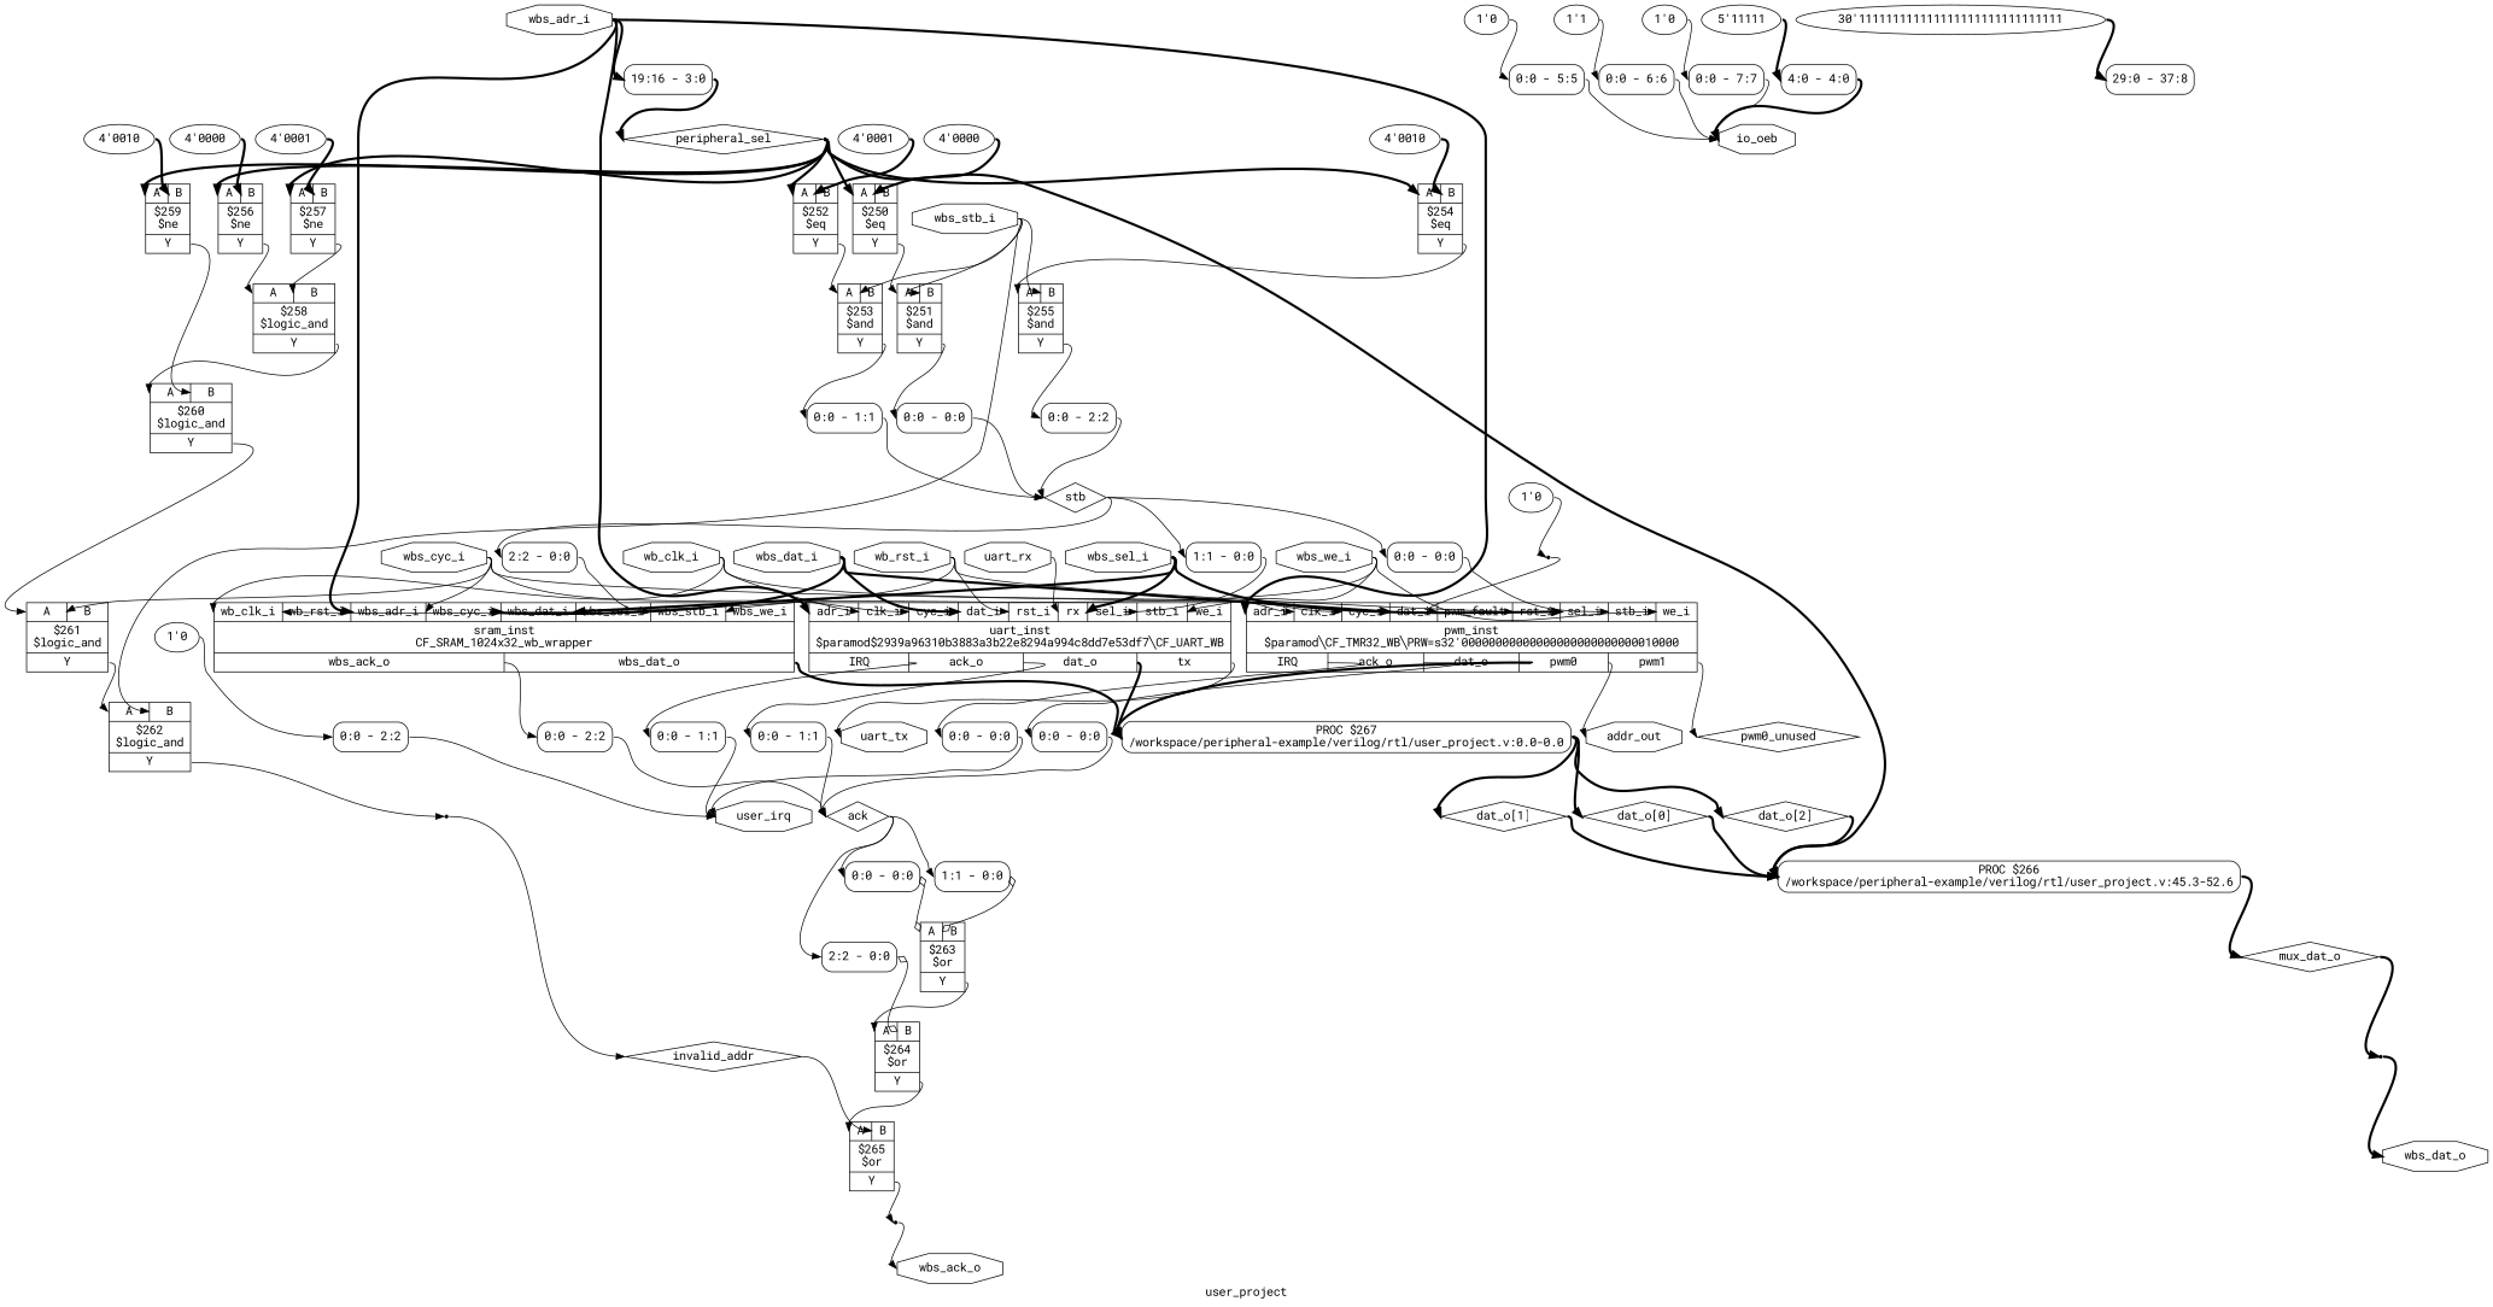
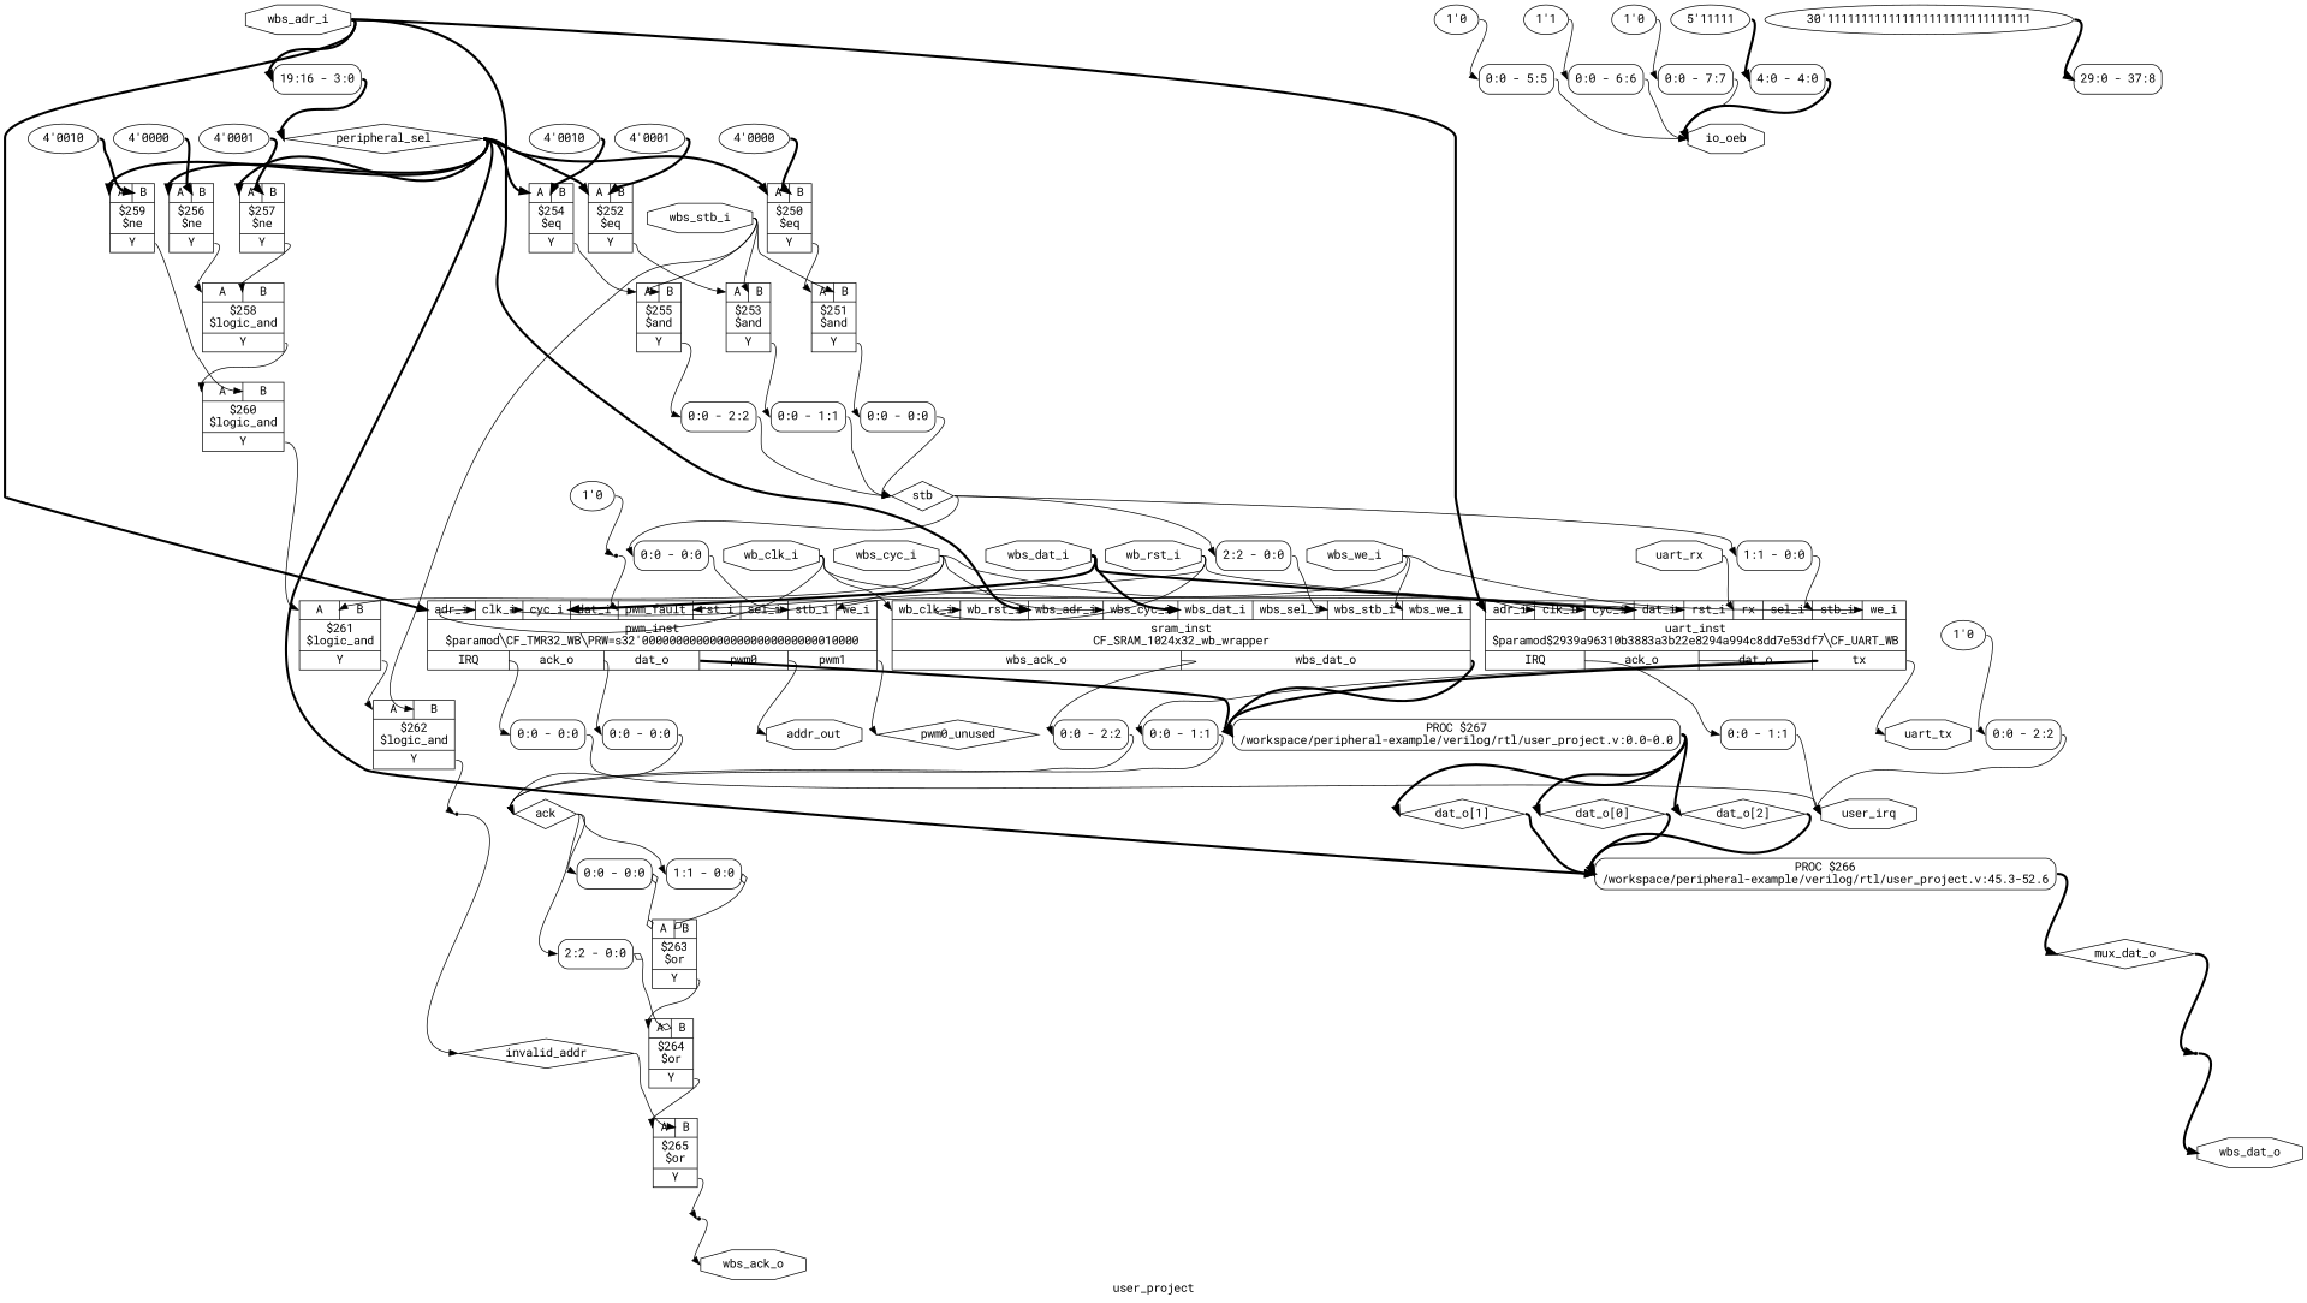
  digraph {
    fontname="Roboto Mono"
    label=user_project
    rankdir=TB
    remincross=true
    node [color=black fontcolor=black fontname="Roboto Mono" shape=record]
    edge [color=black fontcolor=black fontname="Roboto Mono" headport=w tailport=e]
    n1 [label="dat_o[2]" shape=diamond]
    n2 [label="PROC $266\n/workspace/peripheral-example/verilog/rtl/user_project.v:45.3-52.6" shape=box style=rounded color="" fontcolor=""]
    n3 [label=mux_dat_o shape=diamond]
    n4 [label="dat_o[1]" shape=diamond]
    n5 [label="dat_o[0]" shape=diamond]
    n6 [label=pwm0_unused shape=diamond]
    n7 [label=invalid_addr shape=diamond]
    n8 [label="{{<p77> A|<p78> B}|$265\n$or|{<p79> Y}}" color="" fontcolor=""]
    x16 [shape=point color="" fontcolor=""]
    x17 [shape=point color="" fontcolor=""]
    n11 [label=wbs_dat_o shape=octagon]
    n12 [label=ack shape=diamond]
    n13 [label="<s0> 2:2 - 0:0 " style=rounded]
    n14 [label="<s0> 1:1 - 0:0 " style=rounded]
    n15 [label="<s0> 0:0 - 0:0 " style=rounded]
    n16 [label="{{<p77> A|<p78> B}|$264\n$or|{<p79> Y}}" color="" fontcolor=""]
    n17 [label="{{<p77> A|<p78> B}|$263\n$or|{<p79> Y}}" color="" fontcolor=""]
    n18 [label=stb shape=diamond]
    n19 [label="<s0> 0:0 - 0:0 " style=rounded]
    n20 [label="<s0> 1:1 - 0:0 " style=rounded]
    n21 [label="<s0> 2:2 - 0:0 " style=rounded]
    n22 [label="{{<p59> adr_i|<p60> clk_i|<p61> cyc_i|<p62> dat_i|<p73> pwm_fault|<p63> rst_i|<p65> sel_i|<p66> stb_i|<p67> we_i}|pwm_inst\n$paramod&#9586;CF_TMR32_WB&#9586;PRW=s32'00000000000000000000000000010000|{<p68> IRQ|<p69> ack_o|<p70> dat_o|<p74> pwm0|<p75> pwm1}}" color="" fontcolor=""]
    n23 [label="{{<p59> adr_i|<p60> clk_i|<p61> cyc_i|<p62> dat_i|<p63> rst_i|<p64> rx|<p65> sel_i|<p66> stb_i|<p67> we_i}|uart_inst\n$paramod$2939a96310b3883a3b22e8294a994c8dd7e53df7&#9586;CF_UART_WB|{<p68> IRQ|<p69> ack_o|<p70> dat_o|<p71> tx}}" color="" fontcolor=""]
    n24 [label="{{<p57> wb_clk_i|<p56> wb_rst_i|<p51> wbs_adr_i|<p55> wbs_cyc_i|<p50> wbs_dat_i|<p52> wbs_sel_i|<p54> wbs_stb_i|<p53> wbs_we_i}|sram_inst\nCF_SRAM_1024x32_wb_wrapper|{<p49> wbs_ack_o|<p48> wbs_dat_o}}" color="" fontcolor=""]
    n25 [label=peripheral_sel shape=diamond]
    n26 [label="{{<p77> A|<p78> B}|$259\n$ne|{<p79> Y}}" color="" fontcolor=""]
    n27 [label="{{<p77> A|<p78> B}|$257\n$ne|{<p79> Y}}" color="" fontcolor=""]
    n28 [label="{{<p77> A|<p78> B}|$256\n$ne|{<p79> Y}}" color="" fontcolor=""]
    n29 [label="{{<p77> A|<p78> B}|$254\n$eq|{<p79> Y}}" color="" fontcolor=""]
    n30 [label="{{<p77> A|<p78> B}|$252\n$eq|{<p79> Y}}" color="" fontcolor=""]
    n31 [label="{{<p77> A|<p78> B}|$250\n$eq|{<p79> Y}}" color="" fontcolor=""]
    n32 [label="{{<p77> A|<p78> B}|$260\n$logic_and|{<p79> Y}}" color="" fontcolor=""]
    n33 [label="{{<p77> A|<p78> B}|$258\n$logic_and|{<p79> Y}}" color="" fontcolor=""]
    n34 [label="{{<p77> A|<p78> B}|$255\n$and|{<p79> Y}}" color="" fontcolor=""]
    n35 [label="{{<p77> A|<p78> B}|$253\n$and|{<p79> Y}}" color="" fontcolor=""]
    n36 [label="{{<p77> A|<p78> B}|$251\n$and|{<p79> Y}}" color="" fontcolor=""]
    n37 [label=io_oeb shape=octagon]
    n38 [label=addr_out shape=octagon]
    n39 [label=uart_tx shape=octagon]
    n40 [label=uart_rx shape=octagon]
    n41 [label="PROC $267\n/workspace/peripheral-example/verilog/rtl/user_project.v:0.0-0.0" shape=box style=rounded color="" fontcolor=""]
    n42 [label="<s0> 0:0 - 1:1 " style=rounded]
    n43 [label="<s0> 0:0 - 1:1 " style=rounded]
    n44 [label=user_irq shape=octagon]
    n45 [label=wbs_ack_o shape=octagon]
    n46 [label=wbs_dat_i shape=octagon]
    n47 [label="<s0> 0:0 - 2:2 " style=rounded]
    n48 [label="<s0> 0:0 - 0:0 " style=rounded]
    n49 [label="<s0> 0:0 - 0:0 " style=rounded]
    n50 [label=wbs_adr_i shape=octagon]
    n51 [label="<s0> 19:16 - 3:0 " style=rounded]
-   n52 [label=wbs_sel_i shape=octagon]
    n53 [label=wbs_we_i shape=octagon]
    n54 [label=wbs_stb_i shape=octagon]
    n55 [label="{{<p77> A|<p78> B}|$262\n$logic_and|{<p79> Y}}" color="" fontcolor=""]
    x15 [shape=point color="" fontcolor=""]
    n57 [label="<s0> 0:0 - 2:2 " style=rounded]
    n58 [label="<s0> 0:0 - 1:1 " style=rounded]
    n59 [label="<s0> 0:0 - 0:0 " style=rounded]
    n60 [label=wbs_cyc_i shape=octagon]
    n61 [label="{{<p77> A|<p78> B}|$261\n$logic_and|{<p79> Y}}" color="" fontcolor=""]
    n62 [label=wb_rst_i shape=octagon]
    n63 [label=wb_clk_i shape=octagon]
    n64 [label="4'0010" color="" fontcolor="" shape=""]
    n65 [label="4'0001" color="" fontcolor="" shape=""]
    n66 [label="4'0000" color="" fontcolor="" shape=""]
    n67 [label="4'0010" color="" fontcolor="" shape=""]
    n68 [label="4'0001" color="" fontcolor="" shape=""]
    n69 [label="4'0000" color="" fontcolor="" shape=""]
    n70 [label="1'0" color="" fontcolor="" shape=""]
    n71 [label="<s0> 0:0 - 2:2 " style=rounded]
    n72 [label="1'0" color="" fontcolor="" shape=""]
    n73 [label="<s0> 0:0 - 5:5 " style=rounded]
    n74 [label="1'1" color="" fontcolor="" shape=""]
    n75 [label="<s0> 0:0 - 6:6 " style=rounded]
    n76 [label="1'0" color="" fontcolor="" shape=""]
    n77 [label="<s0> 0:0 - 7:7 " style=rounded]
    n78 [label="30'111111111111111111111111111111" color="" fontcolor="" shape=""]
    n79 [label="<s0> 29:0 - 37:8 " style=rounded]
    n80 [label="5'11111" color="" fontcolor="" shape=""]
    n81 [label="<s0> 4:0 - 4:0 " style=rounded]
    n82 [label="1'0" color="" fontcolor="" shape=""]
    x34 [shape=point color="" fontcolor=""]
    n1 -> n2 [style="setlinewidth(3)"]
    n2 -> n3 [style="setlinewidth(3)"]
    n3 -> x17 [style="setlinewidth(3)"]
    n4 -> n2 [style="setlinewidth(3)"]
    n5 -> n2 [style="setlinewidth(3)"]
    n7 -> n8 [headport="p78:w"]
    n8 -> x16 [tailport="p79:e"]
    x16 -> n45
    x17 -> n11 [style="setlinewidth(3)"]
    n12 -> n13 [headport="s0:w"]
    n12 -> n14 [headport="s0:w"]
    n12 -> n15 [headport="s0:w"]
    n13 -> n16 [arrowhead=odiamond arrowtail=odiamond dir=both headport="p78:w"]
    n14 -> n17 [arrowhead=odiamond arrowtail=odiamond dir=both headport="p78:w"]
    n15 -> n17 [arrowhead=odiamond arrowtail=odiamond dir=both headport="p77:w"]
    n16 -> n8 [headport="p77:w" tailport="p79:e"]
    n17 -> n16 [headport="p77:w" tailport="p79:e"]
    n18 -> n19 [headport="s0:w"]
    n18 -> n20 [headport="s0:w"]
    n18 -> n21 [headport="s0:w"]
    n19 -> n22 [headport="p66:w"]
    n20 -> n23 [headport="p66:w"]
    n21 -> n24 [headport="p54:w"]
    n22 -> n6 [tailport="p75:e"]
    n22 -> n38 [tailport="p74:e"]
    n22 -> n41 [style="setlinewidth(3)" tailport="p70:e"]
    n22 -> n48 [tailport="p69:e"]
    n22 -> n49 [tailport="p68:e"]
    n23 -> n39 [tailport="p71:e"]
    n23 -> n41 [style="setlinewidth(3)" tailport="p70:e"]
    n23 -> n42 [tailport="p69:e"]
    n23 -> n43 [tailport="p68:e"]
    n24 -> n41 [style="setlinewidth(3)" tailport="p48:e"]
    n24 -> n47 [tailport="p49:e"]
    n25 -> n2 [style="setlinewidth(3)"]
    n25 -> n26 [headport="p77:w" style="setlinewidth(3)"]
    n25 -> n27 [headport="p77:w" style="setlinewidth(3)"]
    n25 -> n28 [headport="p77:w" style="setlinewidth(3)"]
    n25 -> n29 [headport="p77:w" style="setlinewidth(3)"]
    n25 -> n30 [headport="p77:w" style="setlinewidth(3)"]
    n25 -> n31 [headport="p77:w" style="setlinewidth(3)"]
    n26 -> n32 [headport="p78:w" tailport="p79:e"]
    n27 -> n33 [headport="p78:w" tailport="p79:e"]
    n28 -> n33 [headport="p77:w" tailport="p79:e"]
    n29 -> n34 [headport="p77:w" tailport="p79:e"]
    n30 -> n35 [headport="p77:w" tailport="p79:e"]
    n31 -> n36 [headport="p77:w" tailport="p79:e"]
    n32 -> n61 [headport="p77:w" tailport="p79:e"]
    n33 -> n32 [headport="p77:w" tailport="p79:e"]
    n34 -> n57 [tailport="p79:e"]
    n35 -> n58 [tailport="p79:e"]
    n36 -> n59 [tailport="p79:e"]
    n40 -> n23 [headport="p64:w"]
    n41 -> n1 [style="setlinewidth(3)"]
    n41 -> n4 [style="setlinewidth(3)"]
    n41 -> n5 [style="setlinewidth(3)"]
    n42 -> n12 [tailport="s0:e"]
    n43 -> n44 [tailport="s0:e"]
    n46 -> n22 [headport="p62:w" style="setlinewidth(3)"]
    n46 -> n23 [headport="p62:w" style="setlinewidth(3)"]
    n46 -> n24 [headport="p50:w" style="setlinewidth(3)"]
    n47 -> n12 [tailport="s0:e"]
    n48 -> n12 [tailport="s0:e"]
    n49 -> n44 [tailport="s0:e"]
    n50 -> n22 [headport="p59:w" style="setlinewidth(3)"]
    n50 -> n23 [headport="p59:w" style="setlinewidth(3)"]
    n50 -> n24 [headport="p51:w" style="setlinewidth(3)"]
    n50 -> n51 [headport="s0:w" style="setlinewidth(3)"]
    n51 -> n25 [style="setlinewidth(3)"]
-   n52 -> n22 [headport="p65:w" style="setlinewidth(3)"]
-   n52 -> n23 [headport="p65:w" style="setlinewidth(3)"]
-   n52 -> n24 [headport="p52:w" style="setlinewidth(3)"]
    n53 -> n22 [headport="p67:w"]
    n53 -> n23 [headport="p67:w"]
    n53 -> n24 [headport="p53:w"]
    n54 -> n34 [headport="p78:w"]
    n54 -> n35 [headport="p78:w"]
    n54 -> n36 [headport="p78:w"]
    n54 -> n55 [headport="p78:w"]
    n55 -> x15 [tailport="p79:e"]
    x15 -> n7
    n57 -> n18 [tailport="s0:e"]
    n58 -> n18 [tailport="s0:e"]
    n59 -> n18 [tailport="s0:e"]
    n60 -> n22 [headport="p61:w"]
    n60 -> n23 [headport="p61:w"]
    n60 -> n24 [headport="p55:w"]
    n60 -> n61 [headport="p78:w"]
    n61 -> n55 [headport="p77:w" tailport="p79:e"]
    n62 -> n22 [headport="p63:w"]
    n62 -> n23 [headport="p63:w"]
    n62 -> n24 [headport="p56:w"]
    n63 -> n22 [headport="p60:w"]
    n63 -> n23 [headport="p60:w"]
    n63 -> n24 [headport="p57:w"]
    n64 -> n26 [headport="p78:w" style="setlinewidth(3)"]
    n65 -> n27 [headport="p78:w" style="setlinewidth(3)"]
    n66 -> n28 [headport="p78:w" style="setlinewidth(3)"]
    n67 -> n29 [headport="p78:w" style="setlinewidth(3)"]
    n68 -> n30 [headport="p78:w" style="setlinewidth(3)"]
    n69 -> n31 [headport="p78:w" style="setlinewidth(3)"]
    n70 -> n71
    n71 -> n44 [tailport="s0:e"]
    n72 -> n73
    n73 -> n37 [tailport="s0:e"]
    n74 -> n75
    n75 -> n37 [tailport="s0:e"]
    n76 -> n77
    n77 -> n37 [tailport="s0:e"]
    n78 -> n79 [style="setlinewidth(3)"]
    n80 -> n81 [style="setlinewidth(3)"]
    n81 -> n37 [style="setlinewidth(3)" tailport="s0:e"]
    n82 -> x34
    x34 -> n22 [headport="p73:w"]
  }
